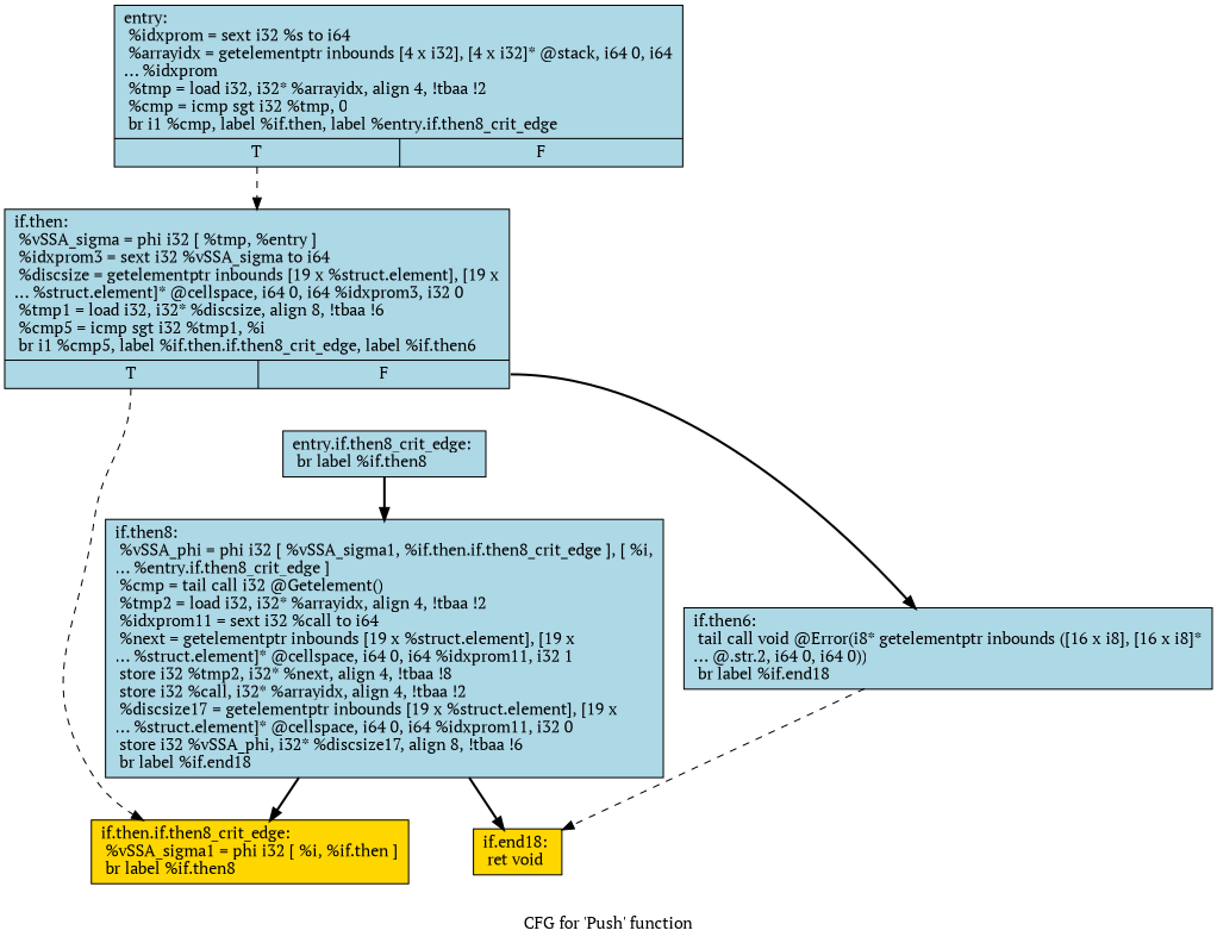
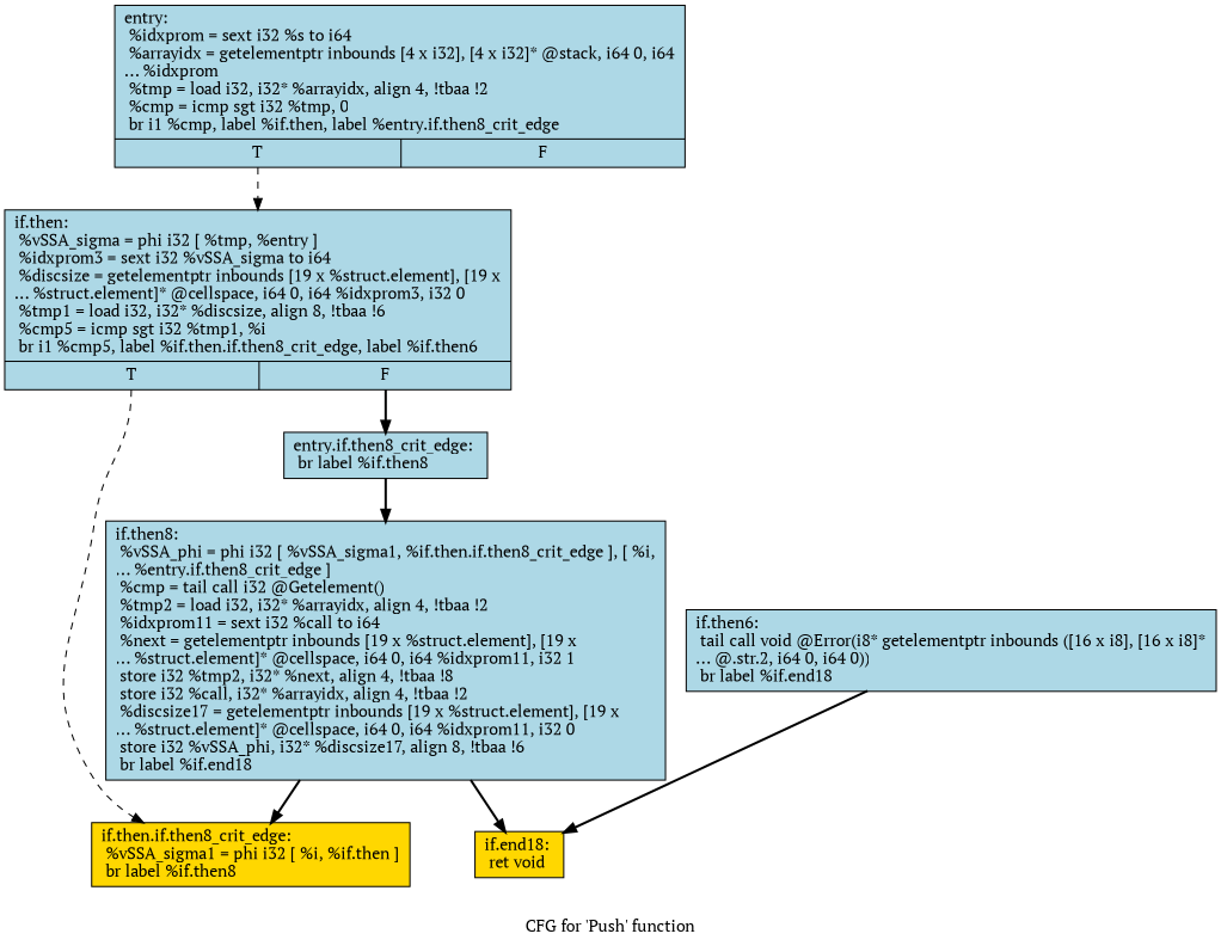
  digraph {
    fontname="PT Serif"
    label="CFG for 'Push' function"
    node [fillcolor=lightblue fontname="PT Serif" shape=record style=filled]
    edge [fontname="PT Serif" style=bold]
    n1 [label="{entry:\l  %idxprom = sext i32 %s to i64\l  %arrayidx = getelementptr inbounds [4 x i32], [4 x i32]* @stack, i64 0, i64\l... %idxprom\l  %tmp = load i32, i32* %arrayidx, align 4, !tbaa !2\l  %cmp = icmp sgt i32 %tmp, 0\l  br i1 %cmp, label %if.then, label %entry.if.then8_crit_edge\l|{<s0>T|<s1>F}}"]
    n2 [label="{if.then:                                          \l  %vSSA_sigma = phi i32 [ %tmp, %entry ]\l  %idxprom3 = sext i32 %vSSA_sigma to i64\l  %discsize = getelementptr inbounds [19 x %struct.element], [19 x\l... %struct.element]* @cellspace, i64 0, i64 %idxprom3, i32 0\l  %tmp1 = load i32, i32* %discsize, align 8, !tbaa !6\l  %cmp5 = icmp sgt i32 %tmp1, %i\l  br i1 %cmp5, label %if.then.if.then8_crit_edge, label %if.then6\l|{<s0>T|<s1>F}}"]
    n3 [fillcolor=gold label="{if.then.if.then8_crit_edge:                       \l  %vSSA_sigma1 = phi i32 [ %i, %if.then ]\l  br label %if.then8\l}"]
    n4 [label="{if.then6:                                         \l  tail call void @Error(i8* getelementptr inbounds ([16 x i8], [16 x i8]*\l... @.str.2, i64 0, i64 0))\l  br label %if.end18\l}"]
    n5 [label="{entry.if.then8_crit_edge:                         \l  br label %if.then8\l}"]
    n6 [label="{if.then8:                                         \l  %vSSA_phi = phi i32 [ %vSSA_sigma1, %if.then.if.then8_crit_edge ], [ %i,\l... %entry.if.then8_crit_edge ]\l  %cmp = tail call i32 @Getelement()\l  %tmp2 = load i32, i32* %arrayidx, align 4, !tbaa !2\l  %idxprom11 = sext i32 %call to i64\l  %next = getelementptr inbounds [19 x %struct.element], [19 x\l... %struct.element]* @cellspace, i64 0, i64 %idxprom11, i32 1\l  store i32 %tmp2, i32* %next, align 4, !tbaa !8\l  store i32 %call, i32* %arrayidx, align 4, !tbaa !2\l  %discsize17 = getelementptr inbounds [19 x %struct.element], [19 x\l... %struct.element]* @cellspace, i64 0, i64 %idxprom11, i32 0\l  store i32 %vSSA_phi, i32* %discsize17, align 8, !tbaa !6\l  br label %if.end18\l}"]
    n7 [fillcolor=gold label="{if.end18:                                         \l  ret void\l}"]
    n1 -> n2 [style=dashed tailport=s0]
    n2 -> n3 [style=dashed tailport=s0]
-   n2 -> n4 [tailport=s1]
-   n4 -> n7 [style=dashed]
+   n2 -> n5 [tailport=s1]
+   n4 -> n7
    n5 -> n6
    n6 -> n3
    n6 -> n7
  }
